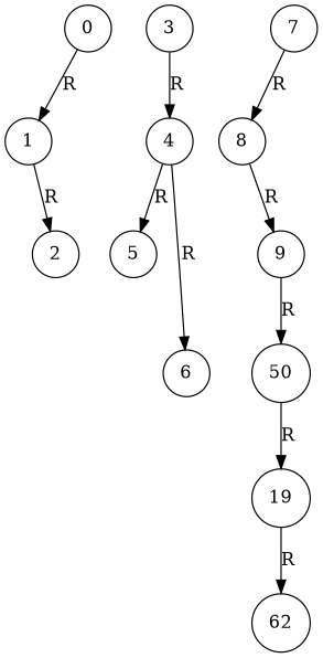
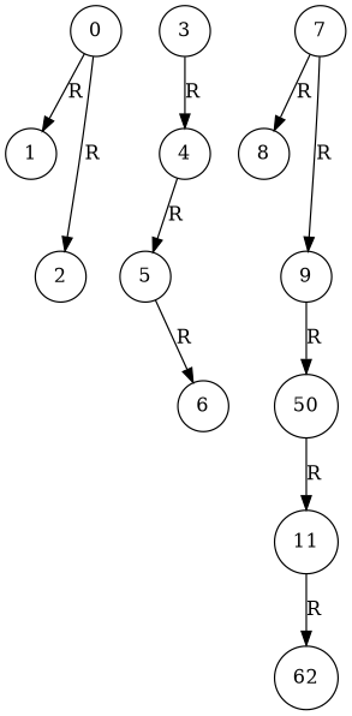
  digraph {
    node [shape=circle]
    n1 [label=0]
    n2 [label=1]
    n3 [label=2]
    n4 [label=3]
    n5 [label=4]
    n6 [label=5]
    n7 [label=6]
    n8 [label=7]
    n9 [label=8]
    n10 [label=9]
    n11 [label=50]
-   n12 [label=19]
+   n12 [label=11]
    n13 [label=62]
    n1 -> n2 [label=R]
-   n2 -> n3 [label=R]
+   n1 -> n3 [label=R]
    n4 -> n5 [label=R]
    n5 -> n6 [label=R]
-   n5 -> n7 [label=R]
+   n6 -> n7 [label=R]
    n8 -> n9 [label=R]
-   n9 -> n10 [label=R]
+   n8 -> n10 [label=R]
    n10 -> n11 [label=R]
    n11 -> n12 [label=R]
    n12 -> n13 [label=R]
  }
